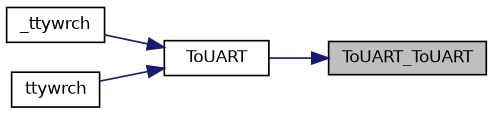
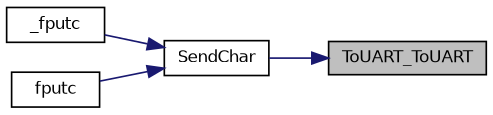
  digraph {
    rankdir=RL
    node [color=black fillcolor=white fontname=Helvetica fontsize=10 shape=record style=filled]
    edge [color=midnightblue dir=back fontname=Helvetica fontsize=10 labelfontname=Helvetica labelfontsize=10 style=solid]
    n1 [fillcolor=grey75 fontcolor=black height=0.2 label=ToUART_ToUART width=0.4]
-   n2 [height=0.2 label=ToUART width=0.4]
-   n3 [height=0.2 label=_ttywrch width=0.4]
-   n4 [height=0.2 label=ttywrch width=0.4]
+   n2 [height=0.2 label=SendChar width=0.4]
+   n3 [height=0.2 label=_fputc width=0.4]
+   n4 [height=0.2 label=fputc width=0.4]
    n1 -> n2
    n2 -> n3
    n2 -> n4
  }
